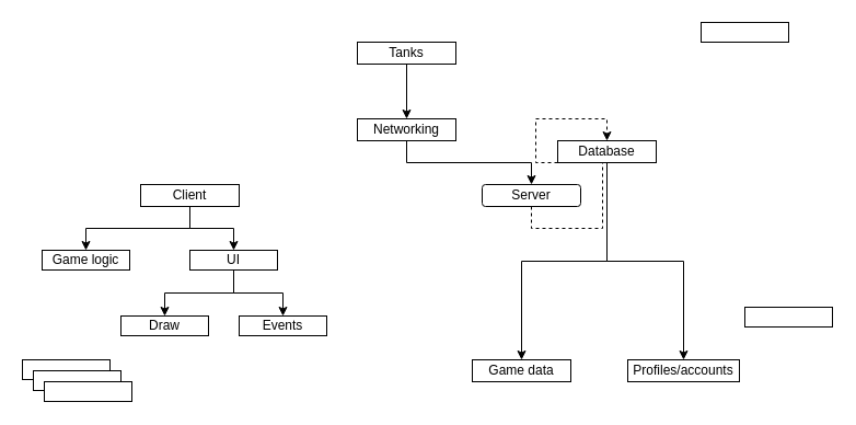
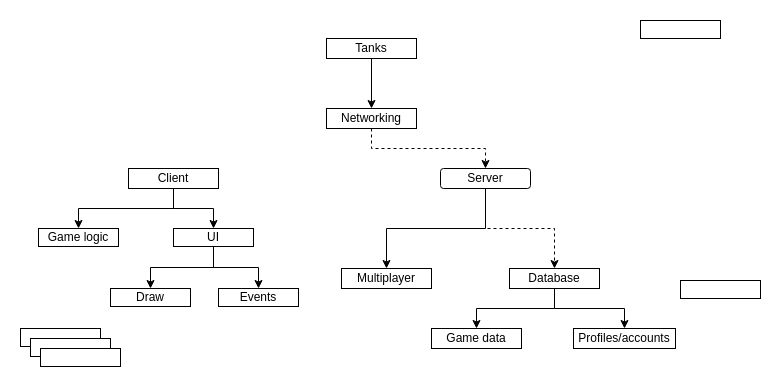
  <mxCell id="0" />
  <mxCell id="1" parent="0" />
  <mxCell id="2" style="edgeStyle=orthogonalEdgeStyle;rounded=0;orthogonalLoop=1;jettySize=auto;html=1;exitX=0.5;exitY=1;exitDx=0;exitDy=0;entryX=0.5;entryY=0;entryDx=0;entryDy=0;" parent="1" source="3" target="5" edge="1"><mxGeometry relative="1" as="geometry" /></mxCell>
  <mxCell id="3" value="Tanks" style="rounded=0;whiteSpace=wrap;html=1;" parent="1" vertex="1"><mxGeometry x="326" y="38" width="90" height="20" as="geometry" /></mxCell>
- <mxCell id="4" style="edgeStyle=orthogonalEdgeStyle;rounded=0;orthogonalLoop=1;jettySize=auto;html=1;exitX=0.5;exitY=1;exitDx=0;exitDy=0;entryX=0.5;entryY=0;entryDx=0;entryDy=0;" parent="1" source="5" target="8" edge="1"><mxGeometry relative="1" as="geometry" /></mxCell>
+ <mxCell id="4" style="edgeStyle=orthogonalEdgeStyle;rounded=0;orthogonalLoop=1;jettySize=auto;html=1;exitX=0.5;exitY=1;exitDx=0;exitDy=0;entryX=0.5;entryY=0;entryDx=0;entryDy=0;dashed=1;" parent="1" source="5" target="8" edge="1"><mxGeometry relative="1" as="geometry" /></mxCell>
  <mxCell id="5" value="Networking" style="rounded=0;whiteSpace=wrap;html=1;" parent="1" vertex="1"><mxGeometry x="326" y="108" width="90" height="20" as="geometry" /></mxCell>
+ <mxCell id="6" style="edgeStyle=orthogonalEdgeStyle;rounded=0;orthogonalLoop=1;jettySize=auto;html=1;exitX=0.5;exitY=1;exitDx=0;exitDy=0;entryX=0.5;entryY=0;entryDx=0;entryDy=0;" parent="1" source="8" target="12" edge="1"><mxGeometry relative="1" as="geometry" /></mxCell>
  <mxCell id="7" style="edgeStyle=orthogonalEdgeStyle;rounded=0;orthogonalLoop=1;jettySize=auto;html=1;exitX=0.5;exitY=1;exitDx=0;exitDy=0;entryX=0.5;entryY=0;entryDx=0;entryDy=0;dashed=1;" parent="1" source="8" target="11" edge="1"><mxGeometry relative="1" as="geometry" /></mxCell>
  <mxCell id="8" value="Server" style="whiteSpace=wrap;html=1;rounded=1;" parent="1" vertex="1"><mxGeometry x="440" y="168" width="90" height="20" as="geometry" /></mxCell>
  <mxCell id="9" style="edgeStyle=orthogonalEdgeStyle;rounded=0;orthogonalLoop=1;jettySize=auto;html=1;exitX=0.5;exitY=1;exitDx=0;exitDy=0;entryX=0.5;entryY=0;entryDx=0;entryDy=0;" parent="1" source="11" target="16" edge="1"><mxGeometry relative="1" as="geometry" /></mxCell>
  <mxCell id="10" style="edgeStyle=orthogonalEdgeStyle;rounded=0;orthogonalLoop=1;jettySize=auto;html=1;exitX=0.5;exitY=1;exitDx=0;exitDy=0;entryX=0.5;entryY=0;entryDx=0;entryDy=0;" edge="1" parent="1" source="11" target="17"><mxGeometry relative="1" as="geometry" /></mxCell>
- <mxCell id="11" value="Database" style="rounded=0;whiteSpace=wrap;html=1;" parent="1" vertex="1"><mxGeometry x="509" y="128" width="90" height="20" as="geometry" /></mxCell>
+ <mxCell id="11" value="Database" style="rounded=0;whiteSpace=wrap;html=1;" parent="1" vertex="1"><mxGeometry x="509" y="268" width="90" height="20" as="geometry" /></mxCell>
+ <mxCell id="12" value="Multiplayer" style="rounded=0;whiteSpace=wrap;html=1;" parent="1" vertex="1"><mxGeometry x="341" y="268" width="90" height="20" as="geometry" /></mxCell>
  <mxCell id="13" style="edgeStyle=orthogonalEdgeStyle;rounded=0;orthogonalLoop=1;jettySize=auto;html=1;exitX=0.5;exitY=1;exitDx=0;exitDy=0;entryX=0.5;entryY=0;entryDx=0;entryDy=0;" edge="1" parent="1" source="15" target="24"><mxGeometry relative="1" as="geometry" /></mxCell>
  <mxCell id="14" style="edgeStyle=orthogonalEdgeStyle;rounded=0;orthogonalLoop=1;jettySize=auto;html=1;exitX=0.5;exitY=1;exitDx=0;exitDy=0;entryX=0.5;entryY=0;entryDx=0;entryDy=0;" edge="1" parent="1" source="15" target="27"><mxGeometry relative="1" as="geometry" /></mxCell>
  <mxCell id="15" value="Client" style="rounded=0;whiteSpace=wrap;html=1;" parent="1" vertex="1"><mxGeometry x="128" y="168" width="90" height="20" as="geometry" /></mxCell>
  <mxCell id="16" value="Game data" style="rounded=0;whiteSpace=wrap;html=1;" parent="1" vertex="1"><mxGeometry x="431" y="328" width="90" height="20" as="geometry" /></mxCell>
  <mxCell id="17" value="Profiles/accounts" style="rounded=0;whiteSpace=wrap;html=1;" parent="1" vertex="1"><mxGeometry x="573" y="328" width="102" height="20" as="geometry" /></mxCell>
  <mxCell id="18" value="" style="rounded=0;whiteSpace=wrap;html=1;" parent="1" vertex="1"><mxGeometry x="20" y="328" width="80" height="18" as="geometry" /></mxCell>
  <mxCell id="19" value="" style="rounded=0;whiteSpace=wrap;html=1;" parent="1" vertex="1"><mxGeometry x="640" y="20" width="80" height="18" as="geometry" /></mxCell>
  <mxCell id="20" value="" style="rounded=0;whiteSpace=wrap;html=1;" vertex="1" parent="1"><mxGeometry x="30" y="338" width="80" height="18" as="geometry" /></mxCell>
  <mxCell id="21" value="" style="rounded=0;whiteSpace=wrap;html=1;" vertex="1" parent="1"><mxGeometry x="40" y="348" width="80" height="18" as="geometry" /></mxCell>
  <mxCell id="22" value="Draw" style="rounded=0;whiteSpace=wrap;html=1;" vertex="1" parent="1"><mxGeometry x="110" y="288" width="80" height="18" as="geometry" /></mxCell>
  <mxCell id="23" value="Events" style="rounded=0;whiteSpace=wrap;html=1;" vertex="1" parent="1"><mxGeometry x="218" y="288" width="80" height="18" as="geometry" /></mxCell>
  <mxCell id="24" value="Game logic" style="rounded=0;whiteSpace=wrap;html=1;" vertex="1" parent="1"><mxGeometry x="38" y="228" width="80" height="18" as="geometry" /></mxCell>
  <mxCell id="25" style="edgeStyle=orthogonalEdgeStyle;rounded=0;orthogonalLoop=1;jettySize=auto;html=1;exitX=0.5;exitY=1;exitDx=0;exitDy=0;entryX=0.5;entryY=0;entryDx=0;entryDy=0;" edge="1" parent="1" source="27" target="22"><mxGeometry relative="1" as="geometry" /></mxCell>
  <mxCell id="26" style="edgeStyle=orthogonalEdgeStyle;rounded=0;orthogonalLoop=1;jettySize=auto;html=1;exitX=0.5;exitY=1;exitDx=0;exitDy=0;entryX=0.5;entryY=0;entryDx=0;entryDy=0;" edge="1" parent="1" source="27" target="23"><mxGeometry relative="1" as="geometry" /></mxCell>
  <mxCell id="27" value="UI" style="rounded=0;whiteSpace=wrap;html=1;" vertex="1" parent="1"><mxGeometry x="173" y="228" width="80" height="18" as="geometry" /></mxCell>
  <mxCell id="28" value="" style="rounded=0;whiteSpace=wrap;html=1;" vertex="1" parent="1"><mxGeometry x="680" y="280" width="80" height="18" as="geometry" /></mxCell>
